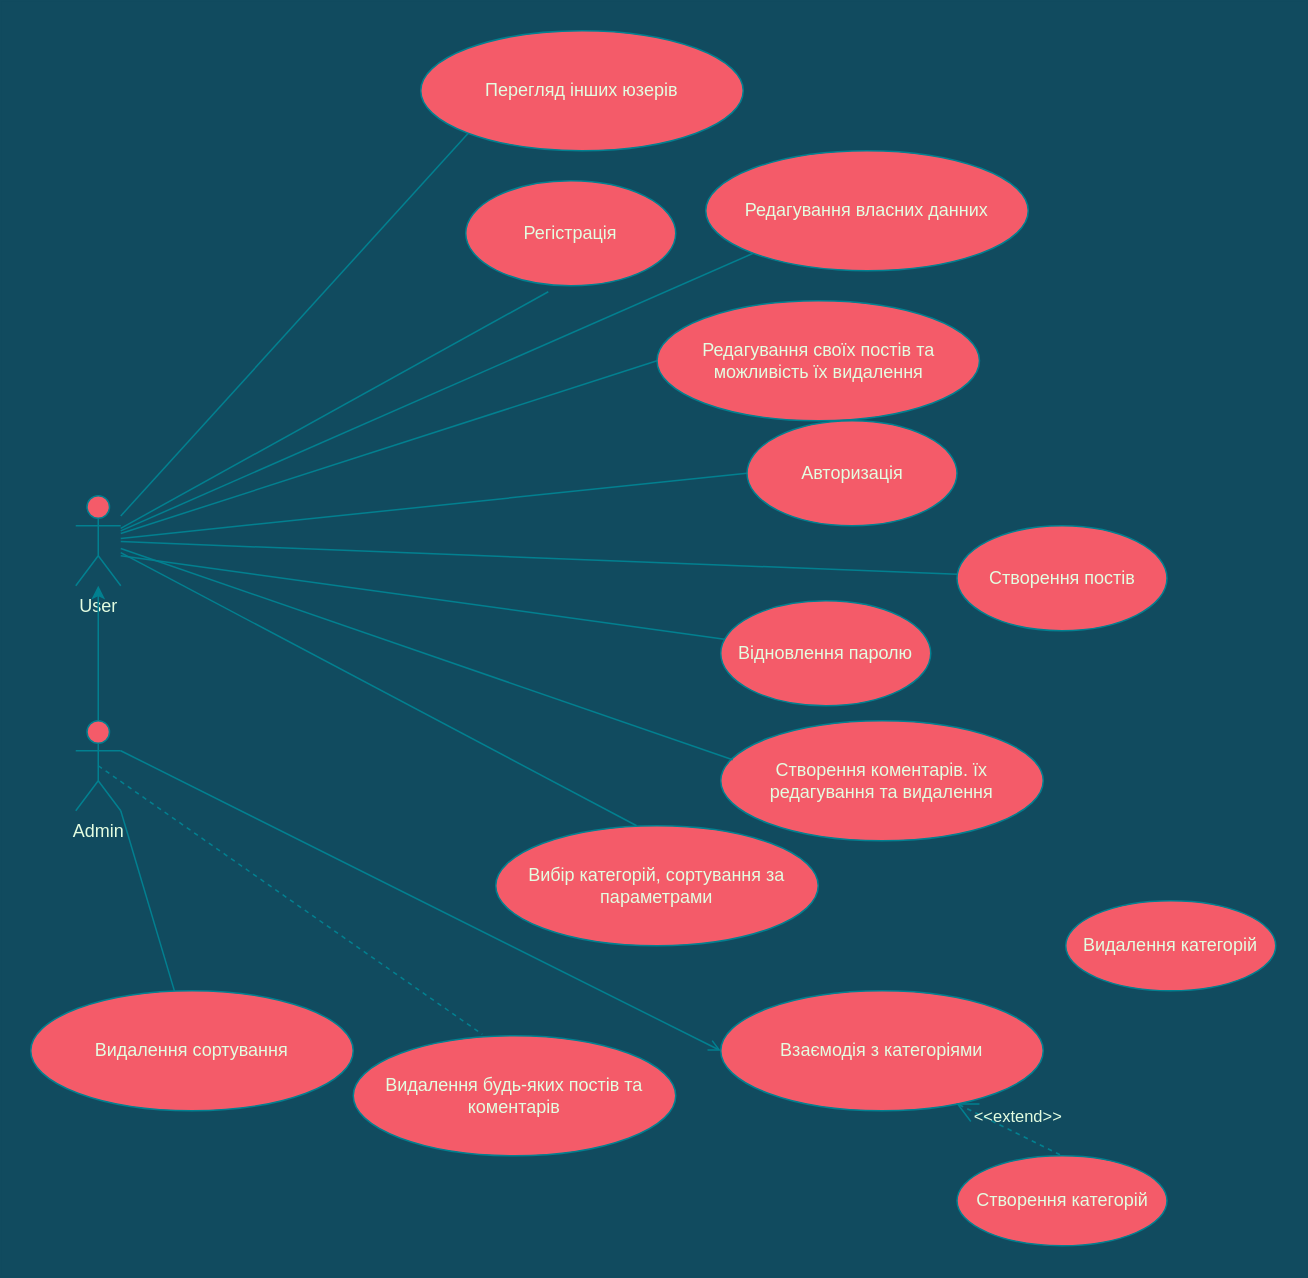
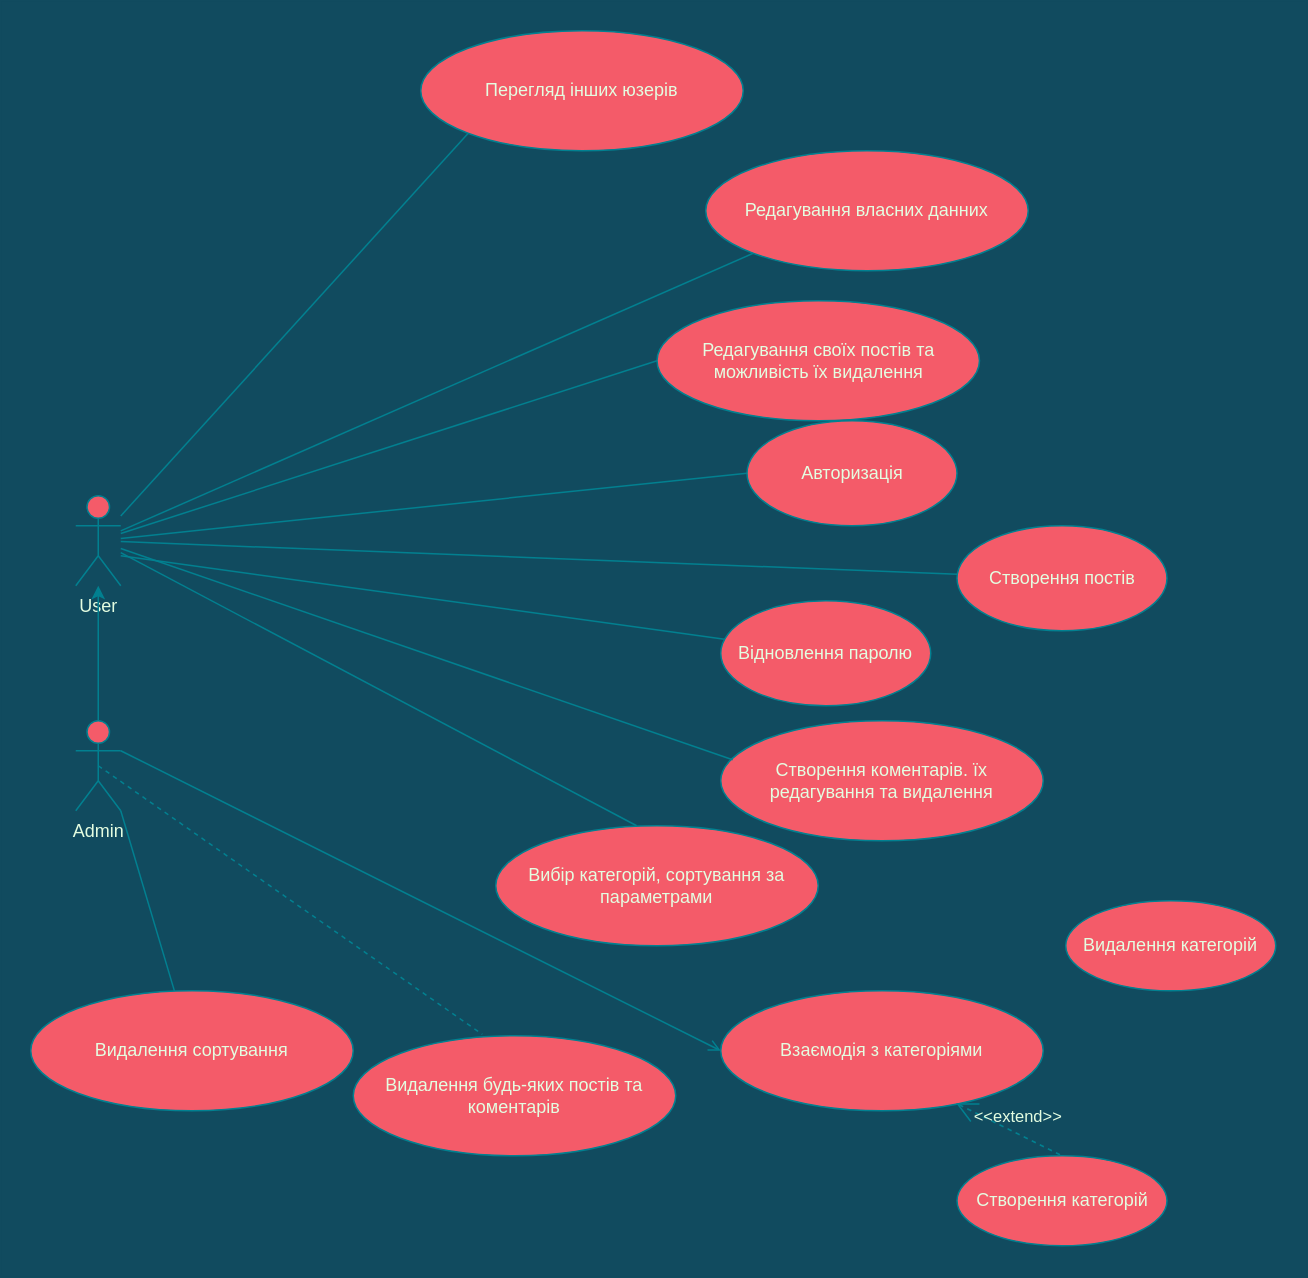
  <mxCell id="0" />
  <mxCell id="1" parent="0" />
  <mxCell id="2" value="User" style="shape=umlActor;verticalLabelPosition=bottom;verticalAlign=top;html=1;outlineConnect=0;fillColor=#F45B69;strokeColor=#028090;fontColor=#E4FDE1;" vertex="1" parent="1"><mxGeometry x="50" y="330" width="30" height="60" as="geometry" /></mxCell>
- <mxCell id="3" value="Регістрація" style="ellipse;whiteSpace=wrap;html=1;fillColor=#F45B69;strokeColor=#028090;fontColor=#E4FDE1;" vertex="1" parent="1"><mxGeometry x="310" y="120" width="140" height="70" as="geometry" /></mxCell>
  <mxCell id="4" value="Авторизація" style="ellipse;whiteSpace=wrap;html=1;fillColor=#F45B69;strokeColor=#028090;fontColor=#E4FDE1;" vertex="1" parent="1"><mxGeometry x="497.5" y="280" width="140" height="70" as="geometry" /></mxCell>
  <mxCell id="5" value="Створення постів" style="ellipse;whiteSpace=wrap;html=1;fillColor=#F45B69;strokeColor=#028090;fontColor=#E4FDE1;" vertex="1" parent="1"><mxGeometry x="637.5" y="350" width="140" height="70" as="geometry" /></mxCell>
  <mxCell id="6" value="Вибір категорій, сортування за параметрами" style="ellipse;whiteSpace=wrap;html=1;fillColor=#F45B69;strokeColor=#028090;fontColor=#E4FDE1;" vertex="1" parent="1"><mxGeometry x="330" y="550" width="215" height="80" as="geometry" /></mxCell>
  <mxCell id="7" value="Створення коментарів. їх редагування та видалення" style="ellipse;whiteSpace=wrap;html=1;fillColor=#F45B69;strokeColor=#028090;fontColor=#E4FDE1;" vertex="1" parent="1"><mxGeometry x="480" y="480" width="215" height="80" as="geometry" /></mxCell>
  <mxCell id="8" value="&lt;div&gt;Редагування своїх постів та можливість їх видалення&lt;/div&gt;" style="ellipse;whiteSpace=wrap;html=1;fillColor=#F45B69;strokeColor=#028090;fontColor=#E4FDE1;" vertex="1" parent="1"><mxGeometry x="437.5" y="200" width="215" height="80" as="geometry" /></mxCell>
  <mxCell id="9" value="Перегляд інших юзерів" style="ellipse;whiteSpace=wrap;html=1;fillColor=#F45B69;strokeColor=#028090;fontColor=#E4FDE1;" vertex="1" parent="1"><mxGeometry x="280" y="20" width="215" height="80" as="geometry" /></mxCell>
  <mxCell id="10" value="&lt;div&gt;Редагування власних данних&lt;br&gt;&lt;/div&gt;" style="ellipse;whiteSpace=wrap;html=1;fillColor=#F45B69;strokeColor=#028090;fontColor=#E4FDE1;" vertex="1" parent="1"><mxGeometry x="470" width="215" height="80" as="geometry" y="100" /></mxCell>
  <mxCell id="11" value="Відновлення паролю" style="ellipse;whiteSpace=wrap;html=1;fillColor=#F45B69;strokeColor=#028090;fontColor=#E4FDE1;" vertex="1" parent="1"><mxGeometry x="480" y="400" width="140" height="70" as="geometry" /></mxCell>
- <mxCell id="12" value="" style="edgeStyle=none;html=1;endArrow=none;verticalAlign=bottom;rounded=0;entryX=0.393;entryY=1.057;entryDx=0;entryDy=0;entryPerimeter=0;labelBackgroundColor=#114B5F;strokeColor=#028090;fontColor=#E4FDE1;" edge="1" parent="1" source="2" target="3"><mxGeometry width="160" relative="1" as="geometry"><mxPoint x="310" y="610" as="sourcePoint" /><mxPoint x="470" y="610" as="targetPoint" /></mxGeometry></mxCell>
  <mxCell id="13" value="" style="edgeStyle=none;html=1;endArrow=none;verticalAlign=bottom;rounded=0;entryX=0;entryY=0.5;entryDx=0;entryDy=0;labelBackgroundColor=#114B5F;strokeColor=#028090;fontColor=#E4FDE1;" edge="1" parent="1" source="2" target="4"><mxGeometry width="160" relative="1" as="geometry"><mxPoint x="310" y="610" as="sourcePoint" /><mxPoint x="470" y="610" as="targetPoint" /></mxGeometry></mxCell>
  <mxCell id="14" value="" style="edgeStyle=none;html=1;endArrow=none;verticalAlign=bottom;rounded=0;labelBackgroundColor=#114B5F;strokeColor=#028090;fontColor=#E4FDE1;" edge="1" parent="1" target="11"><mxGeometry width="160" relative="1" as="geometry"><mxPoint x="80" y="370" as="sourcePoint" /><mxPoint x="470" y="610" as="targetPoint" /></mxGeometry></mxCell>
  <mxCell id="15" value="" style="edgeStyle=none;html=1;endArrow=none;verticalAlign=bottom;rounded=0;labelBackgroundColor=#114B5F;strokeColor=#028090;fontColor=#E4FDE1;" edge="1" parent="1" source="2" target="5"><mxGeometry width="160" relative="1" as="geometry"><mxPoint x="140" y="650" as="sourcePoint" /><mxPoint x="337.47" y="494.545" as="targetPoint" /></mxGeometry></mxCell>
  <mxCell id="16" value="" style="edgeStyle=none;html=1;endArrow=none;verticalAlign=bottom;rounded=0;entryX=0.437;entryY=0;entryDx=0;entryDy=0;entryPerimeter=0;labelBackgroundColor=#114B5F;strokeColor=#028090;fontColor=#E4FDE1;" edge="1" parent="1" source="2" target="6"><mxGeometry width="160" relative="1" as="geometry"><mxPoint x="140" y="654.003" as="sourcePoint" /><mxPoint x="270" y="650" as="targetPoint" /></mxGeometry></mxCell>
  <mxCell id="17" value="" style="edgeStyle=none;html=1;endArrow=none;verticalAlign=bottom;rounded=0;entryX=0.037;entryY=0.325;entryDx=0;entryDy=0;entryPerimeter=0;labelBackgroundColor=#114B5F;strokeColor=#028090;fontColor=#E4FDE1;" edge="1" parent="1" source="2" target="7"><mxGeometry width="160" relative="1" as="geometry"><mxPoint x="140" y="660" as="sourcePoint" /><mxPoint x="280" y="660" as="targetPoint" /></mxGeometry></mxCell>
  <mxCell id="18" value="" style="edgeStyle=none;html=1;endArrow=none;verticalAlign=bottom;rounded=0;entryX=0;entryY=0.5;entryDx=0;entryDy=0;labelBackgroundColor=#114B5F;strokeColor=#028090;fontColor=#E4FDE1;" edge="1" parent="1" source="2" target="8"><mxGeometry width="160" relative="1" as="geometry"><mxPoint x="122.05" y="689.996" as="sourcePoint" /><mxPoint x="270.005" y="759" as="targetPoint" /></mxGeometry></mxCell>
  <mxCell id="19" value="" style="edgeStyle=none;html=1;endArrow=none;verticalAlign=bottom;rounded=0;entryX=0;entryY=1;entryDx=0;entryDy=0;labelBackgroundColor=#114B5F;strokeColor=#028090;fontColor=#E4FDE1;" edge="1" parent="1" source="2" target="10"><mxGeometry width="160" relative="1" as="geometry"><mxPoint x="119.89" y="699.996" as="sourcePoint" /><mxPoint x="269.995" y="845.46" as="targetPoint" /></mxGeometry></mxCell>
  <mxCell id="20" value="" style="edgeStyle=none;html=1;endArrow=none;verticalAlign=bottom;rounded=0;entryX=0;entryY=1;entryDx=0;entryDy=0;labelBackgroundColor=#114B5F;strokeColor=#028090;fontColor=#E4FDE1;" edge="1" parent="1" source="2" target="9"><mxGeometry width="160" relative="1" as="geometry"><mxPoint x="110" y="700.005" as="sourcePoint" /><mxPoint x="260" y="954.55" as="targetPoint" /></mxGeometry></mxCell>
  <mxCell id="21" style="edgeStyle=orthogonalEdgeStyle;rounded=0;orthogonalLoop=1;jettySize=auto;html=1;labelBackgroundColor=#114B5F;strokeColor=#028090;fontColor=#E4FDE1;" edge="1" parent="1" source="22" target="2"><mxGeometry relative="1" as="geometry" /></mxCell>
  <mxCell id="22" value="&lt;div&gt;Admin&lt;/div&gt;&lt;div&gt;&lt;br&gt;&lt;/div&gt;" style="shape=umlActor;verticalLabelPosition=bottom;verticalAlign=top;html=1;outlineConnect=0;fillColor=#F45B69;strokeColor=#028090;fontColor=#E4FDE1;" vertex="1" parent="1"><mxGeometry x="50" y="480" width="30" height="60" as="geometry" /></mxCell>
  <mxCell id="23" value="Видалення сортування" style="ellipse;whiteSpace=wrap;html=1;fillColor=#F45B69;strokeColor=#028090;fontColor=#E4FDE1;" vertex="1" parent="1"><mxGeometry x="20" y="660" width="215" height="80" as="geometry" /></mxCell>
  <mxCell id="24" value="&lt;div&gt;Взаємодія з категоріями&lt;/div&gt;" style="ellipse;whiteSpace=wrap;html=1;fillColor=#F45B69;strokeColor=#028090;fontColor=#E4FDE1;" vertex="1" parent="1"><mxGeometry x="480" y="660" width="215" height="80" as="geometry" /></mxCell>
  <mxCell id="25" value="&lt;div&gt;Видалення будь-яких постів та коментарів&lt;/div&gt;" style="ellipse;whiteSpace=wrap;html=1;fillColor=#F45B69;strokeColor=#028090;fontColor=#E4FDE1;" vertex="1" parent="1"><mxGeometry x="235" y="690" width="215" height="80" as="geometry" /></mxCell>
  <mxCell id="26" value="" style="edgeStyle=none;html=1;endArrow=none;verticalAlign=bottom;rounded=0;exitX=0.5;exitY=0.5;exitDx=0;exitDy=0;exitPerimeter=0;entryX=0.4;entryY=-0.012;entryDx=0;entryDy=0;entryPerimeter=0;labelBackgroundColor=#114B5F;strokeColor=#028090;fontColor=#E4FDE1;dashed=1;" edge="1" parent="1" source="22" target="25"><mxGeometry width="160" relative="1" as="geometry"><mxPoint x="270" y="430" as="sourcePoint" /><mxPoint x="430" y="430" as="targetPoint" /></mxGeometry></mxCell>
  <mxCell id="27" value="" style="edgeStyle=none;html=1;endArrow=none;verticalAlign=bottom;rounded=0;exitX=1;exitY=1;exitDx=0;exitDy=0;exitPerimeter=0;labelBackgroundColor=#114B5F;strokeColor=#028090;fontColor=#E4FDE1;" edge="1" parent="1" source="22" target="23"><mxGeometry width="160" relative="1" as="geometry"><mxPoint x="75" y="520" as="sourcePoint" /><mxPoint x="331" y="699.04" as="targetPoint" /></mxGeometry></mxCell>
  <mxCell id="28" value="" style="edgeStyle=none;html=1;endArrow=open;verticalAlign=bottom;rounded=0;entryX=0;entryY=0.5;entryDx=0;entryDy=0;exitX=1;exitY=0.333;exitDx=0;exitDy=0;exitPerimeter=0;labelBackgroundColor=#114B5F;strokeColor=#028090;fontColor=#E4FDE1;" edge="1" parent="1" source="22" target="24"><mxGeometry width="160" relative="1" as="geometry"><mxPoint x="75" y="520" as="sourcePoint" /><mxPoint x="331" y="699.04" as="targetPoint" /></mxGeometry></mxCell>
  <mxCell id="29" value="Створення категорій" style="ellipse;whiteSpace=wrap;html=1;fillColor=#F45B69;strokeColor=#028090;fontColor=#E4FDE1;" vertex="1" parent="1"><mxGeometry x="637.5" y="770" width="140" height="60" as="geometry" /></mxCell>
  <mxCell id="30" value="Видалення категорій" style="ellipse;whiteSpace=wrap;html=1;fillColor=#F45B69;strokeColor=#028090;fontColor=#E4FDE1;" vertex="1" parent="1"><mxGeometry x="710" y="600" width="140" height="60" as="geometry" /></mxCell>
  <mxCell id="31" value="&amp;lt;&amp;lt;extend&amp;gt;&amp;gt;" style="edgeStyle=none;html=1;startArrow=open;endArrow=none;startSize=12;verticalAlign=bottom;dashed=1;labelBackgroundColor=none;rounded=0;entryX=0.5;entryY=0;entryDx=0;entryDy=0;exitX=0.73;exitY=0.938;exitDx=0;exitDy=0;exitPerimeter=0;strokeColor=#028090;fontColor=#E4FDE1;" edge="1" parent="1" source="24" target="29"><mxGeometry x="0.143" y="2" width="160" relative="1" as="geometry"><mxPoint x="652.625" y="675.66" as="sourcePoint" /><mxPoint x="720" y="634" as="targetPoint" /><mxPoint as="offset" /></mxGeometry></mxCell>
